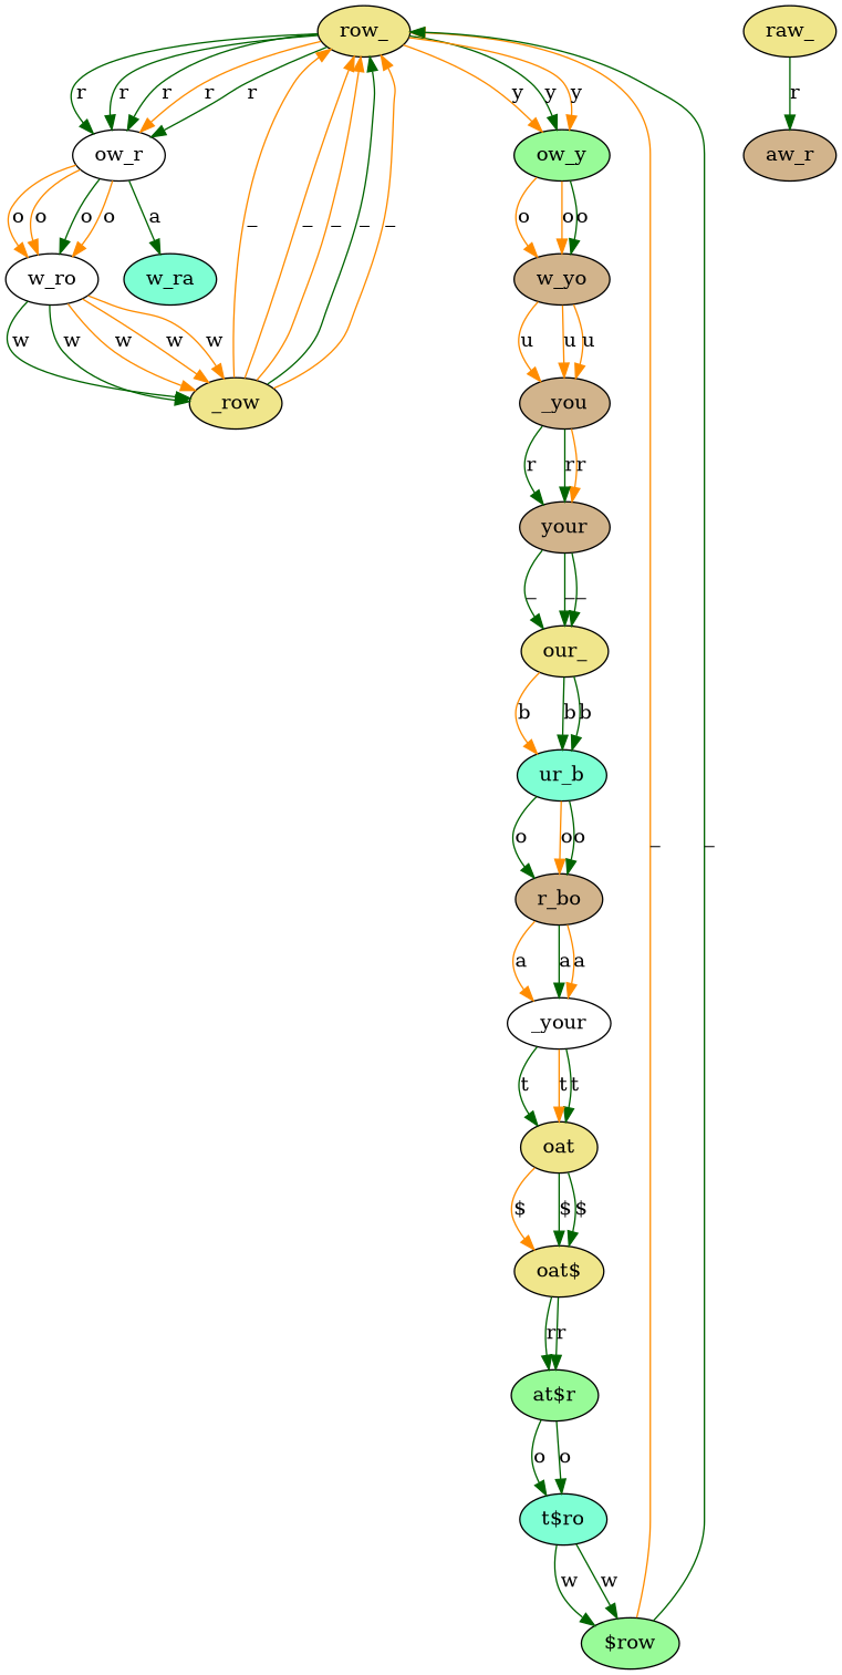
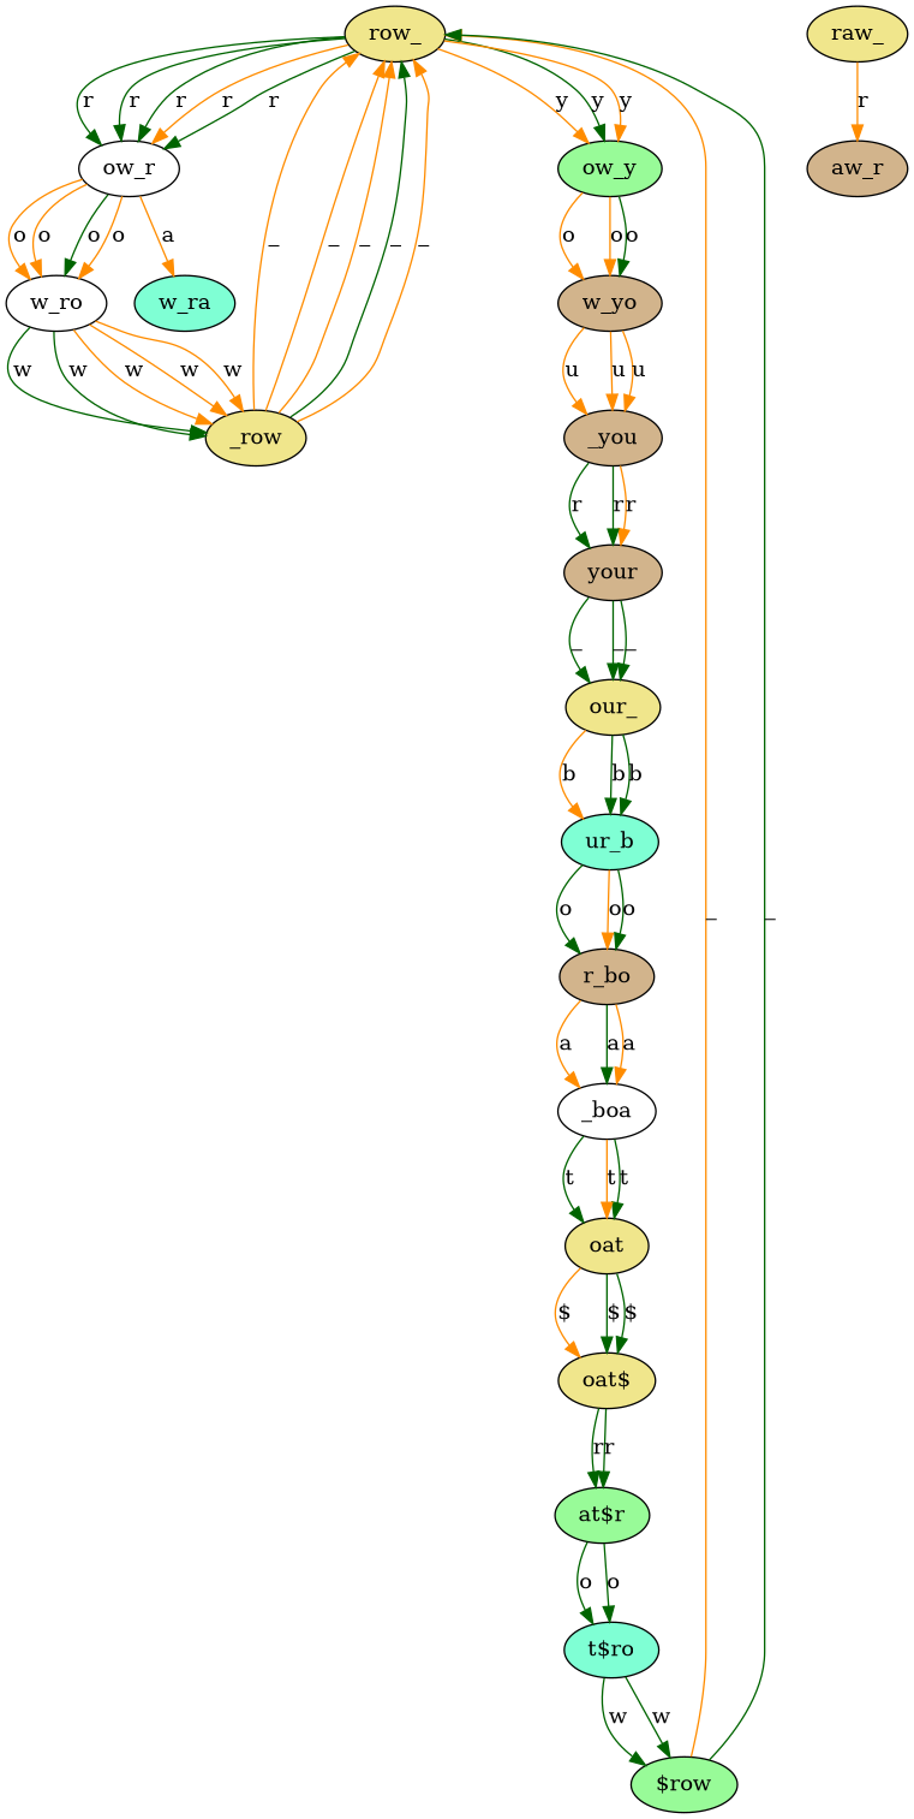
  digraph {
    node [fillcolor=khaki style=filled]
    edge [color=darkgreen]
    n1 [label=row_]
    n2 [fillcolor=white label=ow_r]
    n3 [fillcolor=palegreen label=ow_y]
    n4 [fillcolor=white label=w_ro]
    n5 [fillcolor=aquamarine label=w_ra]
    n6 [fillcolor=tan label=w_yo]
    n7 [label=_row]
    n8 [fillcolor=tan label=_you]
    n9 [fillcolor=tan label=your]
    n10 [label=our_]
    n11 [fillcolor=aquamarine label=ur_b]
    n12 [fillcolor=tan label=r_bo]
-   n13 [fillcolor=white label=_your]
+   n13 [fillcolor=white label=_boa]
    n14 [label=oat]
    n15 [label="oat$"]
    n16 [fillcolor=palegreen label="at$r"]
    n17 [fillcolor=aquamarine label="t$ro"]
    n18 [fillcolor=palegreen label="$row"]
    n19 [label=raw_]
    n20 [fillcolor=tan label=aw_r]
    n1 -> n2 [label=r]
    n1 -> n2 [label=r]
    n1 -> n2 [label=r]
    n1 -> n2 [color=darkorange label=r]
    n1 -> n2 [label=r]
    n1 -> n3 [color=darkorange label=y]
    n1 -> n3 [label=y]
    n1 -> n3 [color=darkorange label=y]
    n2 -> n4 [color=darkorange label=o]
    n2 -> n4 [label=o]
    n2 -> n4 [color=darkorange label=o]
    n2 -> n4 [color=darkorange label=o]
-   n2 -> n5 [label=a]
+   n2 -> n5 [color=darkorange label=a]
    n3 -> n6 [color=darkorange label=o]
    n3 -> n6 [color=darkorange label=o]
    n3 -> n6 [label=o]
    n4 -> n7 [label=w]
    n4 -> n7 [label=w]
    n4 -> n7 [color=darkorange label=w]
    n4 -> n7 [color=darkorange label=w]
    n4 -> n7 [color=darkorange label=w]
    n6 -> n8 [color=darkorange label=u]
    n6 -> n8 [color=darkorange label=u]
    n6 -> n8 [color=darkorange label=u]
    n7 -> n1 [color=darkorange label=_]
    n7 -> n1 [color=darkorange label=_]
    n7 -> n1 [color=darkorange label=_]
    n7 -> n1 [label=_]
    n7 -> n1 [color=darkorange label=_]
    n8 -> n9 [color=darkorange label=r]
    n8 -> n9 [label=r]
    n8 -> n9 [label=r]
    n9 -> n10 [label=_]
    n9 -> n10 [label=_]
    n9 -> n10 [label=_]
    n10 -> n11 [label=b]
    n10 -> n11 [color=darkorange label=b]
    n10 -> n11 [label=b]
    n11 -> n12 [label=o]
    n11 -> n12 [label=o]
    n11 -> n12 [color=darkorange label=o]
    n12 -> n13 [color=darkorange label=a]
    n12 -> n13 [color=darkorange label=a]
    n12 -> n13 [label=a]
    n13 -> n14 [label=t]
    n13 -> n14 [label=t]
    n13 -> n14 [color=darkorange label=t]
    n14 -> n15 [label="$"]
    n14 -> n15 [color=darkorange label="$"]
    n14 -> n15 [label="$"]
    n15 -> n16 [label=r]
    n15 -> n16 [label=r]
    n16 -> n17 [label=o]
    n16 -> n17 [label=o]
    n17 -> n18 [label=w]
    n17 -> n18 [label=w]
    n18 -> n1 [color=darkorange label=_]
    n18 -> n1 [label=_]
-   n19 -> n20 [label=r]
+   n19 -> n20 [color=darkorange label=r]
  }
